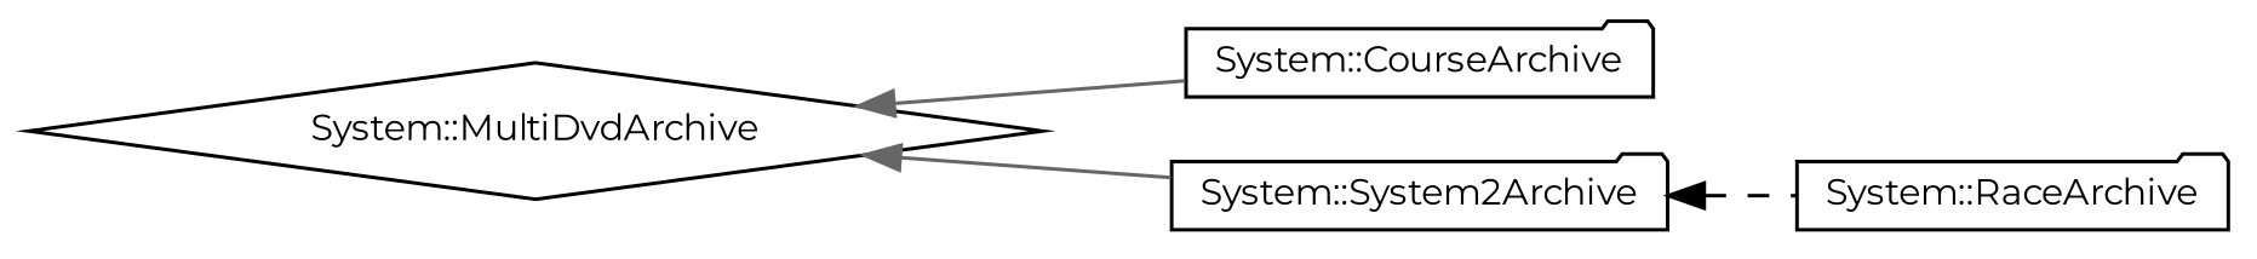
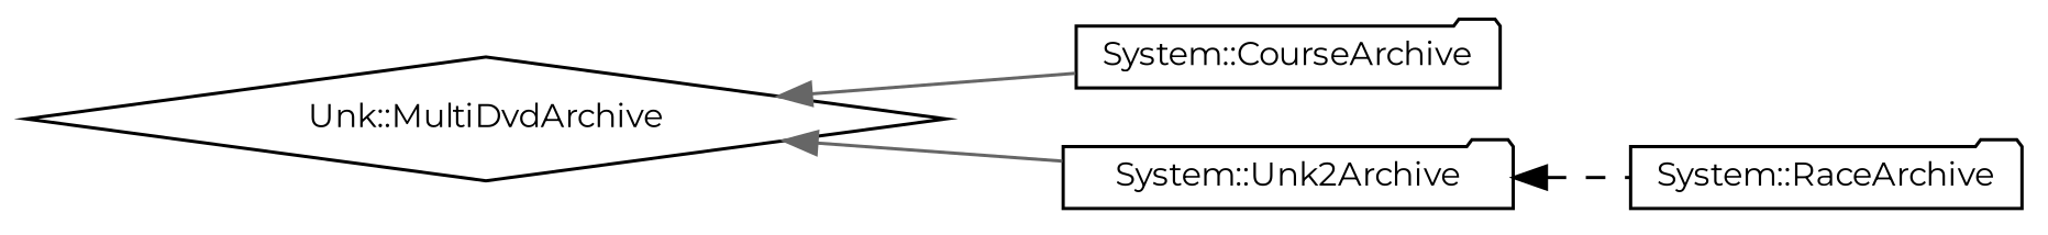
  digraph {
    fontname=Montserrat
    rankdir=LR
    node [color=black fillcolor=white fontname=Montserrat fontsize=10 shape=folder style=filled]
    edge [color=gray40 dir=back fontname=Montserrat fontsize=10 labelfontname=FreeMono labelfontsize=10 style=solid]
-   n1 [height=0.2 label="System::MultiDvdArchive" shape=diamond width=0.4]
+   n1 [height=0.2 label="Unk::MultiDvdArchive" shape=diamond width=0.4]
    n2 [height=0.2 label="System::CourseArchive" width=0.4]
-   n3 [height=0.2 label="System::System2Archive" width=0.4]
+   n3 [height=0.2 label="System::Unk2Archive" width=0.4]
    n4 [height=0.2 label="System::RaceArchive" width=0.4]
    n1 -> n2
    n1 -> n3
    n3 -> n4 [color=black style=dashed]
  }
